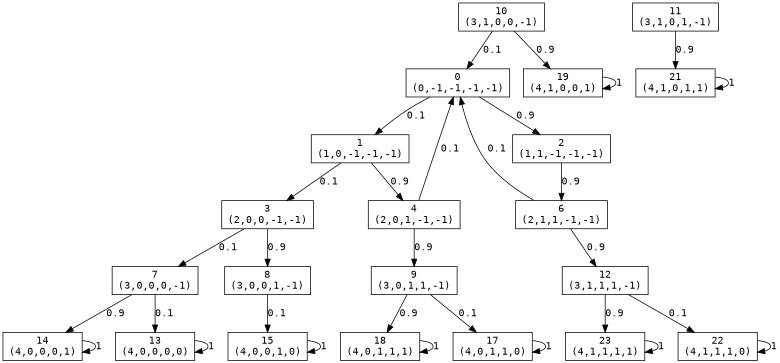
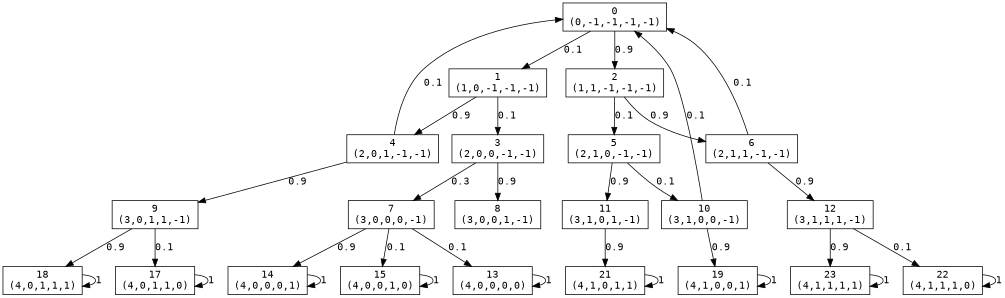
  digraph {
    fontname="DejaVu Sans Mono"
    node [fontname="DejaVu Sans Mono" shape=box]
    edge [fontname="DejaVu Sans Mono"]
    n1 [label="0\n(0,-1,-1,-1,-1)"]
    n2 [label="1\n(1,0,-1,-1,-1)"]
    n3 [label="2\n(1,1,-1,-1,-1)"]
    n4 [label="3\n(2,0,0,-1,-1)"]
    n5 [label="4\n(2,0,1,-1,-1)"]
+   n6 [label="5\n(2,1,0,-1,-1)"]
    n7 [label="6\n(2,1,1,-1,-1)"]
    n8 [label="7\n(3,0,0,0,-1)"]
    n9 [label="8\n(3,0,0,1,-1)"]
    n10 [label="9\n(3,0,1,1,-1)"]
    n11 [label="10\n(3,1,0,0,-1)"]
    n12 [label="11\n(3,1,0,1,-1)"]
    n13 [label="12\n(3,1,1,1,-1)"]
    n14 [label="13\n(4,0,0,0,0)"]
    n15 [label="14\n(4,0,0,0,1)"]
    n16 [label="15\n(4,0,0,1,0)"]
    n17 [label="17\n(4,0,1,1,0)"]
    n18 [label="18\n(4,0,1,1,1)"]
    n19 [label="19\n(4,1,0,0,1)"]
    n20 [label="21\n(4,1,0,1,1)"]
    n21 [label="22\n(4,1,1,1,0)"]
    n22 [label="23\n(4,1,1,1,1)"]
    n1 -> n2 [label=0.1]
    n1 -> n3 [label=0.9]
    n2 -> n4 [label=0.1]
    n2 -> n5 [label=0.9]
+   n3 -> n6 [label=0.1]
    n3 -> n7 [label=0.9]
-   n4 -> n8 [label=0.1]
+   n4 -> n8 [label=0.3]
    n4 -> n9 [label=0.9]
    n5 -> n1 [label=0.1]
    n5 -> n10 [label=0.9]
+   n6 -> n11 [label=0.1]
+   n6 -> n12 [label=0.9]
    n7 -> n1 [label=0.1]
    n7 -> n13 [label=0.9]
    n8 -> n14 [label=0.1]
    n8 -> n15 [label=0.9]
-   n9 -> n16 [label=0.1]
+   n8 -> n16 [label=0.1]
    n10 -> n17 [label=0.1]
    n10 -> n18 [label=0.9]
    n11 -> n1 [label=0.1]
    n11 -> n19 [label=0.9]
    n12 -> n20 [label=0.9]
    n13 -> n21 [label=0.1]
    n13 -> n22 [label=0.9]
    n14 -> n14 [label=1]
    n15 -> n15 [label=1]
    n16 -> n16 [label=1]
    n17 -> n17 [label=1]
    n18 -> n18 [label=1]
    n19 -> n19 [label=1]
    n20 -> n20 [label=1]
    n21 -> n21 [label=1]
    n22 -> n22 [label=1]
  }
